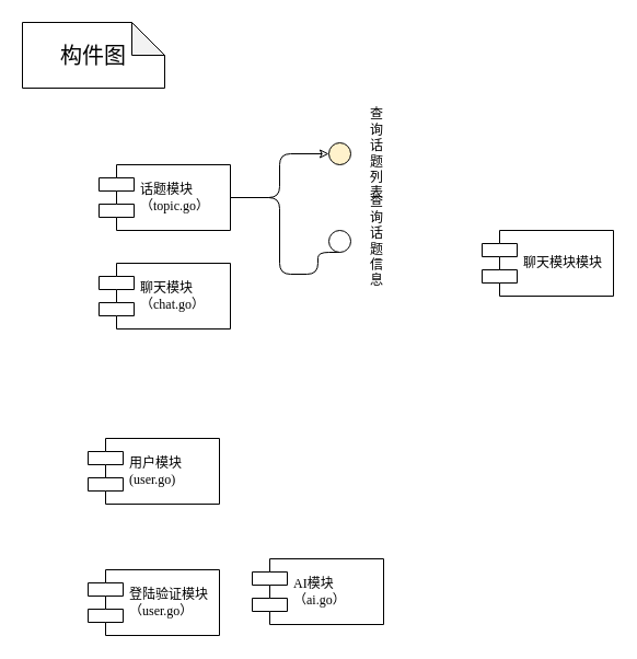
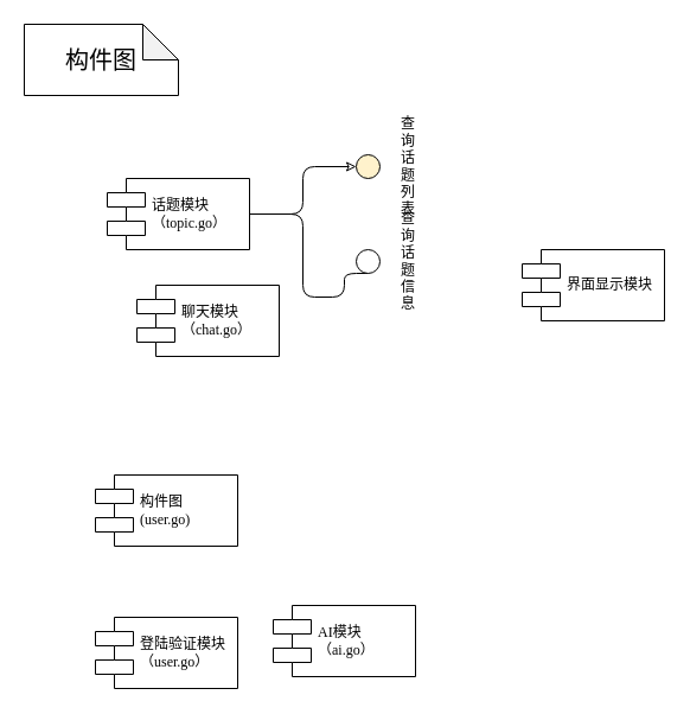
  <mxCell id="0" />
  <mxCell id="1" parent="0" />
- <mxCell id="2" value="聊天模块&lt;div&gt;（chat.go）&lt;/div&gt;" style="shape=component;align=left;spacingLeft=36;rounded=0;shadow=0;comic=0;labelBackgroundColor=none;strokeWidth=1;fontFamily=Verdana;fontSize=12;html=1;" parent="1" vertex="1"><mxGeometry x="90" y="240" width="120" height="60" as="geometry" /></mxCell>
+ <mxCell id="2" value="聊天模块&lt;div&gt;（chat.go）&lt;/div&gt;" style="shape=component;align=left;spacingLeft=36;rounded=0;shadow=0;comic=0;labelBackgroundColor=none;strokeWidth=1;fontFamily=Verdana;fontSize=12;html=1;" parent="1" vertex="1"><mxGeometry x="115" y="240" width="120" height="60" as="geometry" /></mxCell>
  <mxCell id="3" value="构件图" style="shape=note;whiteSpace=wrap;html=1;backgroundOutline=1;darkOpacity=0.05;fontSize=20;" vertex="1" parent="1"><mxGeometry x="20" y="20" width="130" height="60" as="geometry" /></mxCell>
  <mxCell id="4" value="" style="edgeStyle=orthogonalEdgeStyle;rounded=1;orthogonalLoop=1;jettySize=auto;html=1;curved=0;strokeColor=default;startArrow=none;startFill=0;endArrow=classic;endFill=0;" edge="1" parent="1" source="6" target="10"><mxGeometry relative="1" as="geometry" /></mxCell>
  <mxCell id="5" style="edgeStyle=orthogonalEdgeStyle;shape=connector;rounded=1;orthogonalLoop=1;jettySize=auto;html=1;entryX=0.5;entryY=1;entryDx=0;entryDy=0;strokeColor=default;align=center;verticalAlign=middle;fontFamily=Helvetica;fontSize=11;fontColor=default;labelBackgroundColor=default;endArrow=none;curved=0;endFill=0;" edge="1" parent="1" source="6" target="12"><mxGeometry relative="1" as="geometry"><Array as="points"><mxPoint x="255" y="180" /><mxPoint x="255" y="250" /><mxPoint x="290" y="250" /><mxPoint x="290" y="230" /></Array></mxGeometry></mxCell>
  <mxCell id="6" value="话题模块&lt;div&gt;（topic.go）&lt;/div&gt;" style="shape=component;align=left;spacingLeft=36;rounded=0;shadow=0;comic=0;labelBackgroundColor=none;strokeWidth=1;fontFamily=Verdana;fontSize=12;html=1;" vertex="1" parent="1"><mxGeometry x="90" y="150" width="120" height="60" as="geometry" /></mxCell>
- <mxCell id="7" value="用户模块&lt;div&gt;(user.go)&lt;/div&gt;" style="shape=component;align=left;spacingLeft=36;rounded=0;shadow=0;comic=0;labelBackgroundColor=none;strokeWidth=1;fontFamily=Verdana;fontSize=12;html=1;" vertex="1" parent="1"><mxGeometry x="80" y="400" width="120" height="60" as="geometry" /></mxCell>
+ <mxCell id="7" value="构件图&lt;div&gt;(user.go)&lt;/div&gt;" style="shape=component;align=left;spacingLeft=36;rounded=0;shadow=0;comic=0;labelBackgroundColor=none;strokeWidth=1;fontFamily=Verdana;fontSize=12;html=1;" vertex="1" parent="1"><mxGeometry x="80" y="400" width="120" height="60" as="geometry" /></mxCell>
  <mxCell id="8" value="登陆验证模块&lt;div&gt;（user.go）&lt;/div&gt;" style="shape=component;align=left;spacingLeft=36;rounded=0;shadow=0;comic=0;labelBackgroundColor=none;strokeWidth=1;fontFamily=Verdana;fontSize=12;html=1;" vertex="1" parent="1"><mxGeometry x="80" y="520" width="120" height="60" as="geometry" /></mxCell>
  <mxCell id="9" value="AI模块&lt;div&gt;（ai.go）&lt;/div&gt;" style="shape=component;align=left;spacingLeft=36;rounded=0;shadow=0;comic=0;labelBackgroundColor=none;strokeWidth=1;fontFamily=Verdana;fontSize=12;html=1;" vertex="1" parent="1"><mxGeometry x="230" y="510" width="120" height="60" as="geometry" /></mxCell>
  <mxCell id="10" value="查询话题列表" style="ellipse;whiteSpace=wrap;html=1;fontFamily=Verdana;align=left;spacingLeft=36;rounded=0;shadow=0;comic=0;labelBackgroundColor=none;strokeWidth=1;fillColor=#fff2cc;" vertex="1" parent="1"><mxGeometry x="300" y="130" width="20" height="20" as="geometry" /></mxCell>
- <mxCell id="11" value="聊天模块&lt;span style=&quot;background-color: initial;&quot;&gt;模块&lt;/span&gt;" style="shape=component;align=left;spacingLeft=36;rounded=0;shadow=0;comic=0;labelBackgroundColor=none;strokeWidth=1;fontFamily=Verdana;fontSize=12;html=1;" vertex="1" parent="1"><mxGeometry x="440" y="210" width="120" height="60" as="geometry" /></mxCell>
+ <mxCell id="11" value="界面显示&lt;span style=&quot;background-color: initial;&quot;&gt;模块&lt;/span&gt;" style="shape=component;align=left;spacingLeft=36;rounded=0;shadow=0;comic=0;labelBackgroundColor=none;strokeWidth=1;fontFamily=Verdana;fontSize=12;html=1;" vertex="1" parent="1"><mxGeometry x="440" y="210" width="120" height="60" as="geometry" /></mxCell>
  <mxCell id="12" value="查询话题信息" style="ellipse;whiteSpace=wrap;html=1;fontFamily=Verdana;align=left;spacingLeft=36;rounded=0;shadow=0;comic=0;labelBackgroundColor=none;strokeWidth=1;" vertex="1" parent="1"><mxGeometry x="300" y="210" width="20" height="20" as="geometry" /></mxCell>
